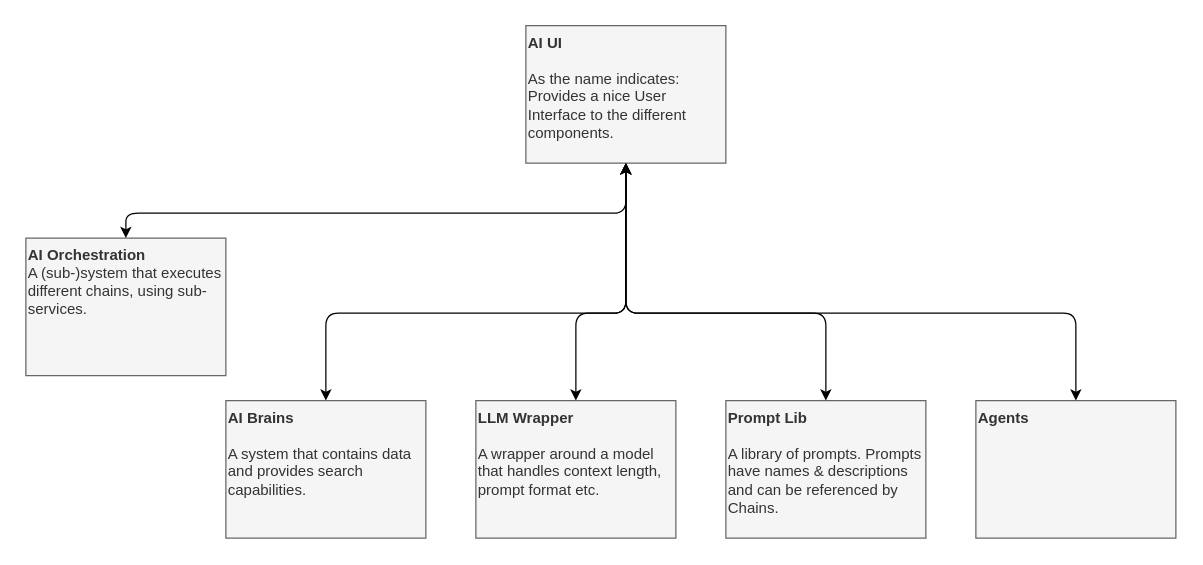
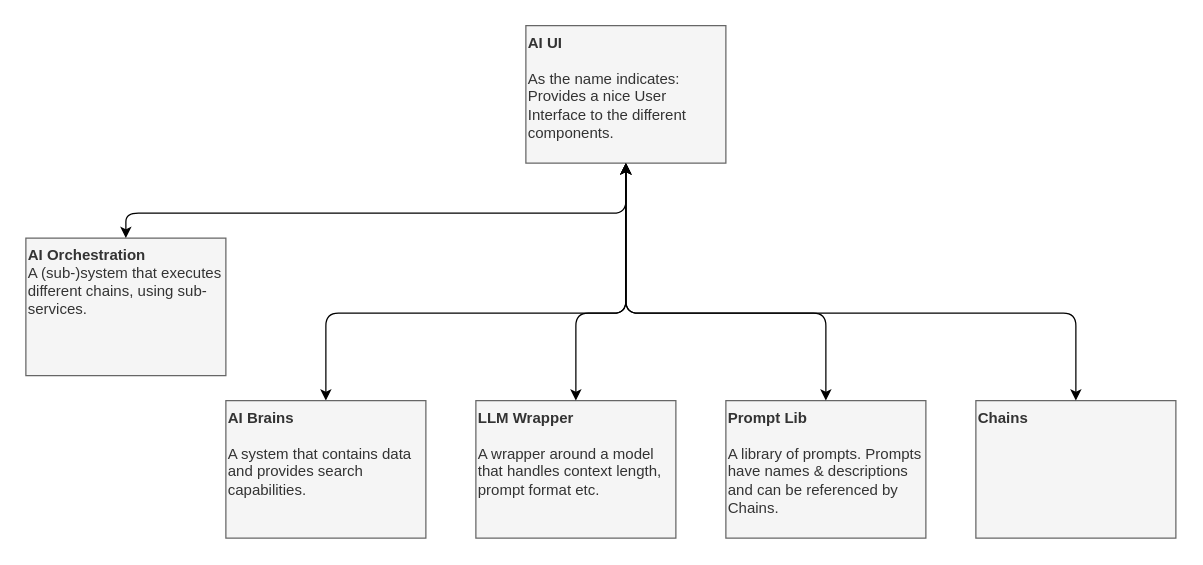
  <mxCell id="0" />
  <mxCell id="1" parent="0" />
  <mxCell id="2" style="edgeStyle=orthogonalEdgeStyle;html=1;entryX=0.5;entryY=1;entryDx=0;entryDy=0;startArrow=classic;startFill=1;" parent="1" source="3" target="6" edge="1"><mxGeometry relative="1" as="geometry"><Array as="points"><mxPoint x="260" y="250" /><mxPoint y="250" x="500" /></Array></mxGeometry></mxCell>
  <mxCell id="3" value="&lt;div&gt;&lt;b&gt;AI Brains&lt;/b&gt;&lt;/div&gt;&lt;div&gt;&lt;br&gt;&lt;/div&gt;&lt;div&gt;A system that contains data and provides search capabilities.&lt;/div&gt;" style="rounded=0;whiteSpace=wrap;html=1;fillColor=#f5f5f5;strokeColor=#666666;align=left;verticalAlign=top;fontColor=#333333;" parent="1" vertex="1"><mxGeometry x="180" y="320" width="160" height="110" as="geometry" /></mxCell>
  <mxCell id="4" value="&lt;div&gt;&lt;b&gt;LLM Wrapper&lt;/b&gt;&lt;/div&gt;&lt;div&gt;&lt;b&gt;&lt;br&gt;&lt;/b&gt;&lt;/div&gt;&lt;div&gt;A wrapper around a model that handles context length, prompt format etc.&lt;/div&gt;" style="rounded=0;whiteSpace=wrap;html=1;fillColor=#f5f5f5;strokeColor=#666666;align=left;verticalAlign=top;fontColor=#333333;" parent="1" vertex="1"><mxGeometry x="380" y="320" width="160" height="110" as="geometry" /></mxCell>
  <mxCell id="5" value="&lt;div&gt;&lt;b&gt;AI Orchestration&lt;/b&gt;&lt;/div&gt;&lt;div&gt;A (sub-)system that executes different chains, using sub-services.&lt;/div&gt;" style="rounded=0;whiteSpace=wrap;html=1;fillColor=#f5f5f5;strokeColor=#666666;align=left;verticalAlign=top;fontColor=#333333;" parent="1" vertex="1"><mxGeometry x="20" y="190" width="160" height="110" as="geometry" /></mxCell>
  <mxCell id="6" value="&lt;div&gt;&lt;b&gt;AI UI&lt;/b&gt;&lt;/div&gt;&lt;div&gt;&lt;br&gt;&lt;/div&gt;&lt;div&gt;As the name indicates: Provides a nice User Interface to the different components.&lt;/div&gt;" style="rounded=0;whiteSpace=wrap;html=1;fillColor=#f5f5f5;strokeColor=#666666;align=left;verticalAlign=top;fontColor=#333333;" parent="1" vertex="1"><mxGeometry x="420" y="20" width="160" height="110" as="geometry" /></mxCell>
  <mxCell id="7" value="&lt;div&gt;&lt;b&gt;Prompt Lib&lt;/b&gt;&lt;/div&gt;&lt;div&gt;&lt;b&gt;&lt;br&gt;&lt;/b&gt;&lt;/div&gt;&lt;div&gt;A library of prompts. Prompts have names &amp;amp; descriptions and can be referenced by Chains.&lt;/div&gt;" style="rounded=0;whiteSpace=wrap;html=1;fillColor=#f5f5f5;strokeColor=#666666;align=left;verticalAlign=top;fontColor=#333333;" parent="1" vertex="1"><mxGeometry x="580" y="320" width="160" height="110" as="geometry" /></mxCell>
- <mxCell id="8" value="&lt;div&gt;&lt;b&gt;Agents&lt;/b&gt;&lt;/div&gt;&lt;div&gt;&lt;b&gt;&lt;br&gt;&lt;/b&gt;&lt;/div&gt;&lt;div&gt;&lt;br&gt;&lt;/div&gt;" style="rounded=0;whiteSpace=wrap;html=1;fillColor=#f5f5f5;strokeColor=#666666;align=left;verticalAlign=top;fontColor=#333333;" parent="1" vertex="1"><mxGeometry x="780" y="320" width="160" height="110" as="geometry" /></mxCell>
+ <mxCell id="8" value="&lt;div&gt;&lt;b&gt;Chains&lt;/b&gt;&lt;/div&gt;&lt;div&gt;&lt;b&gt;&lt;br&gt;&lt;/b&gt;&lt;/div&gt;&lt;div&gt;&lt;br&gt;&lt;/div&gt;" style="rounded=0;whiteSpace=wrap;html=1;fillColor=#f5f5f5;strokeColor=#666666;align=left;verticalAlign=top;fontColor=#333333;" parent="1" vertex="1"><mxGeometry x="780" y="320" width="160" height="110" as="geometry" /></mxCell>
  <mxCell id="9" style="edgeStyle=orthogonalEdgeStyle;html=1;entryX=0.5;entryY=1;entryDx=0;entryDy=0;exitX=0.5;exitY=0;exitDx=0;exitDy=0;startArrow=classic;startFill=1;" parent="1" source="5" target="6" edge="1"><mxGeometry relative="1" as="geometry"><mxPoint x="270.077" y="370" as="sourcePoint" /><mxPoint x="510" y="180" as="targetPoint" /><Array as="points"><mxPoint x="100" y="170" /><mxPoint y="170" x="500" /></Array></mxGeometry></mxCell>
  <mxCell id="10" style="edgeStyle=orthogonalEdgeStyle;html=1;exitX=0.5;exitY=0;exitDx=0;exitDy=0;entryX=0.5;entryY=1;entryDx=0;entryDy=0;startArrow=classic;startFill=1;" parent="1" source="4" target="6" edge="1"><mxGeometry relative="1" as="geometry"><mxPoint x="110" y="230" as="sourcePoint" /><mxPoint x="530" y="190" as="targetPoint" /><Array as="points"><mxPoint x="460" y="250" /><mxPoint y="250" x="500" /></Array></mxGeometry></mxCell>
  <mxCell id="11" style="edgeStyle=orthogonalEdgeStyle;html=1;exitX=0.5;exitY=0;exitDx=0;exitDy=0;entryX=0.5;entryY=1;entryDx=0;entryDy=0;startArrow=classic;startFill=1;" parent="1" source="7" target="6" edge="1"><mxGeometry relative="1" as="geometry"><mxPoint x="470" y="370" as="sourcePoint" /><mxPoint x="510" y="180" as="targetPoint" /><Array as="points"><mxPoint x="660" y="250" /><mxPoint y="250" x="500" /></Array></mxGeometry></mxCell>
  <mxCell id="12" style="edgeStyle=orthogonalEdgeStyle;html=1;exitX=0.5;exitY=0;exitDx=0;exitDy=0;entryX=0.5;entryY=1;entryDx=0;entryDy=0;startArrow=classic;startFill=1;" parent="1" source="8" target="6" edge="1"><mxGeometry relative="1" as="geometry"><mxPoint x="470" y="370" as="sourcePoint" /><mxPoint x="510" y="180" as="targetPoint" /><Array as="points"><mxPoint x="860" y="250" /><mxPoint y="250" x="500" /></Array></mxGeometry></mxCell>
